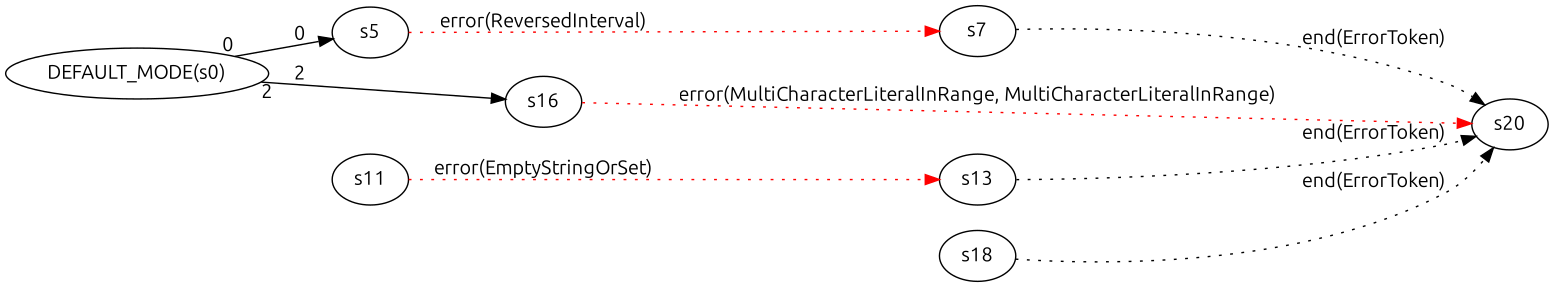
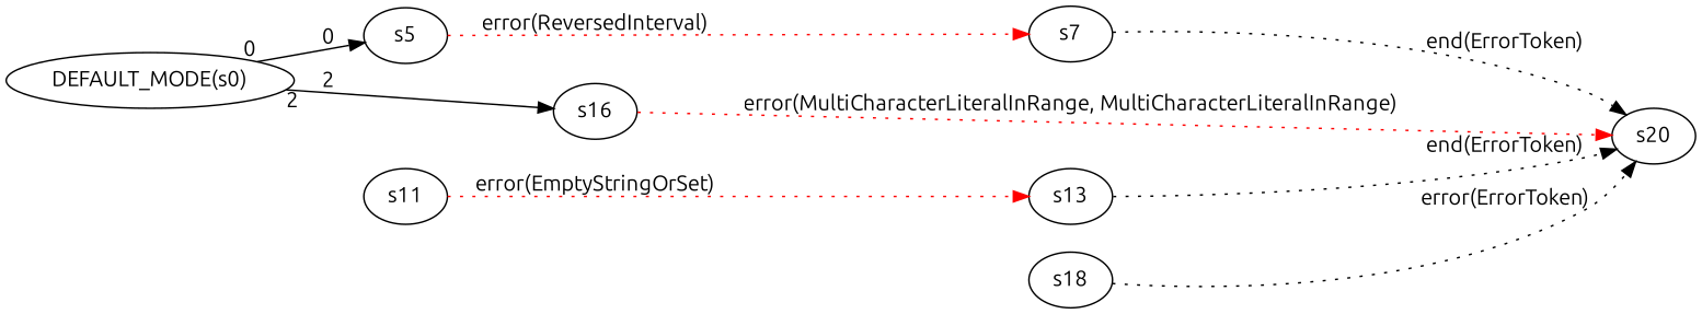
  digraph {
    fontname=Ubuntu
    rankdir=LR
    node [fontname=Ubuntu]
    edge [fontname=Ubuntu style=dotted]
    "DEFAULT_MODE(s0)"
    s5
    s16
    s7
    s11
    s13
    s20
    s18
    "DEFAULT_MODE(s0)" -> s5 [label=0 taillabel=0 style=""]
    "DEFAULT_MODE(s0)" -> s16 [label=2 taillabel=2 style=""]
    s5 -> s7 [color=red label="error(ReversedInterval)"]
    s16 -> s20 [color=red label="error(MultiCharacterLiteralInRange, MultiCharacterLiteralInRange)"]
    s7 -> s20 [label="end(ErrorToken)"]
    s11 -> s13 [color=red label="error(EmptyStringOrSet)"]
    s13 -> s20 [label="end(ErrorToken)"]
-   s18 -> s20 [label="end(ErrorToken)"]
+   s18 -> s20 [label="error(ErrorToken)"]
  }
